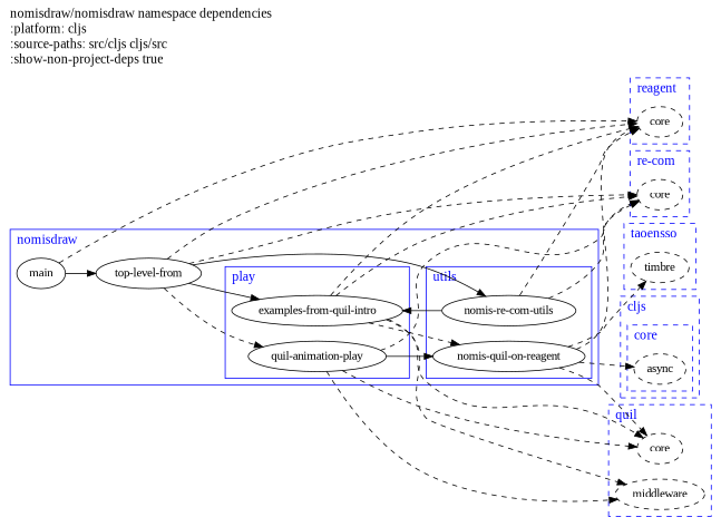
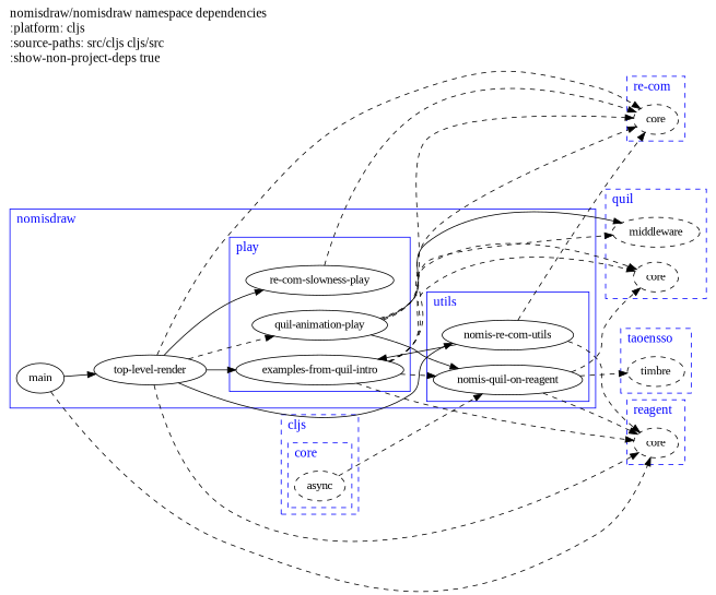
  digraph {
    fontname="Liberation Serif"
    fontsize=16.0
    label="nomisdraw/nomisdraw namespace dependencies\l:platform: cljs\l:source-paths: src/cljs cljs/src\l:show-non-project-deps true\l"
    labeljust=left
    labelloc=top
    rankdir=LR
    node [color=black fontcolor=black fontname="Liberation Serif" style=solid]
    edge [fontname="Liberation Serif" style=dashed]
    n1 [label=async style=dashed]
    n2 [label=core style=dashed]
    n3 [label=timbre style=dashed]
    n4 [label="quil-animation-play"]
+   n5 [label="re-com-slowness-play"]
    n6 [label="examples-from-quil-intro"]
    n7 [label="nomis-re-com-utils"]
    n8 [label="nomis-quil-on-reagent"]
    n9 [label=main]
-   n10 [label="top-level-from"]
+   n10 [label="top-level-render"]
    n11 [label=core style=dashed]
    n12 [label=core style=dashed]
    n13 [label=middleware style=dashed]
    subgraph cluster_1 {
      color=blue
      fontcolor=blue
      label=cljs
      style=dashed
      subgraph cluster_2 {
        color=blue
        fontcolor=blue
        label=core
        style=dashed
        n1
      }
    }
    subgraph cluster_3 {
      color=blue
      fontcolor=blue
      label=reagent
      style=dashed
      n2
    }
    subgraph cluster_4 {
      color=blue
      fontcolor=blue
      label=taoensso
      style=dashed
      n3
    }
    subgraph cluster_5 {
      color=blue
      fontcolor=blue
      label=nomisdraw
      style=solid
      n9
      n10
      subgraph cluster_6 {
        color=blue
        fontcolor=blue
        label=play
        style=solid
        n4
+       n5
        n6
      }
      subgraph cluster_7 {
        color=blue
        fontcolor=blue
        label=utils
        style=solid
        n7
        n8
      }
    }
    subgraph cluster_8 {
      color=blue
      fontcolor=blue
      label="re-com"
      style=dashed
      n11
    }
    subgraph cluster_9 {
      color=blue
      fontcolor=blue
      label=quil
      style=dashed
      n12
      n13
    }
    n4 -> n8 [style=solid]
    n4 -> n11
    n4 -> n12
-   n4 -> n13
+   n4 -> n13 [style=solid]
+   n5 -> n11
    n6 -> n2
    n6 -> n8
    n6 -> n11
    n6 -> n12
    n6 -> n13
    n7 -> n2
    n7 -> n6 [style=solid]
    n7 -> n11
-   n8 -> n1
+   n1 -> n8
    n8 -> n2
    n8 -> n3
    n8 -> n12
    n9 -> n2
    n9 -> n10 [style=solid]
    n10 -> n2
    n10 -> n4
+   n10 -> n5 [style=solid]
    n10 -> n6 [style=solid]
    n10 -> n7 [style=solid]
    n10 -> n11
  }
